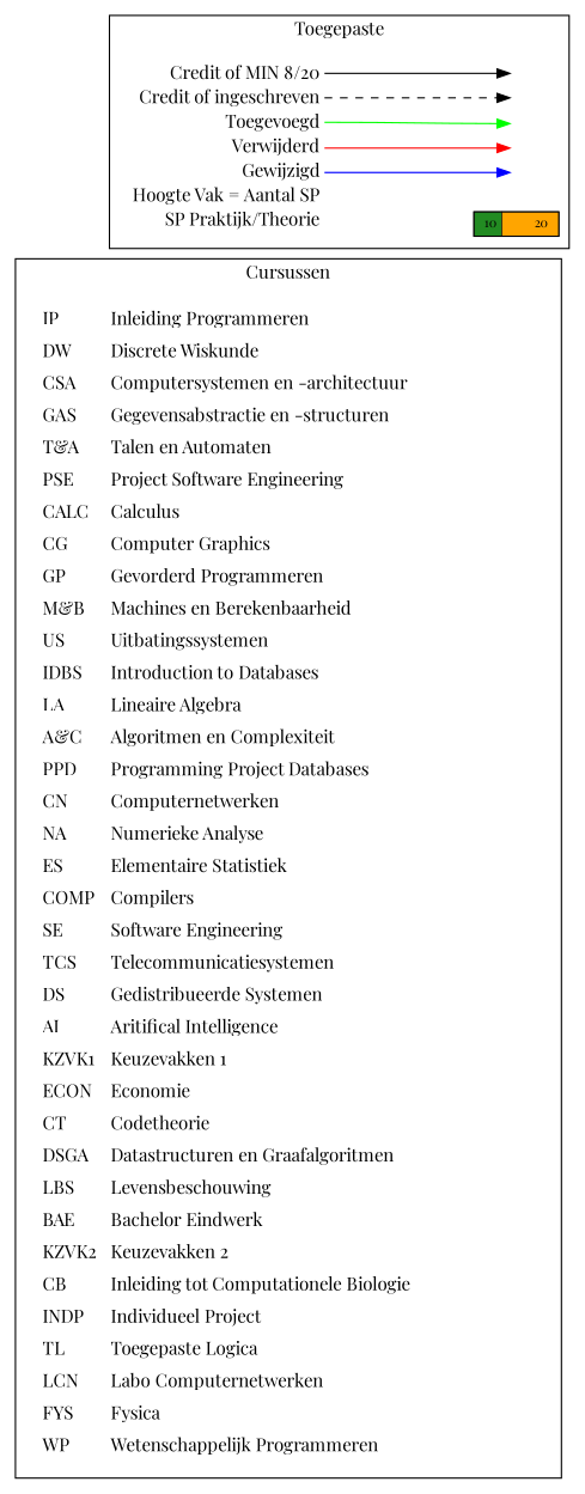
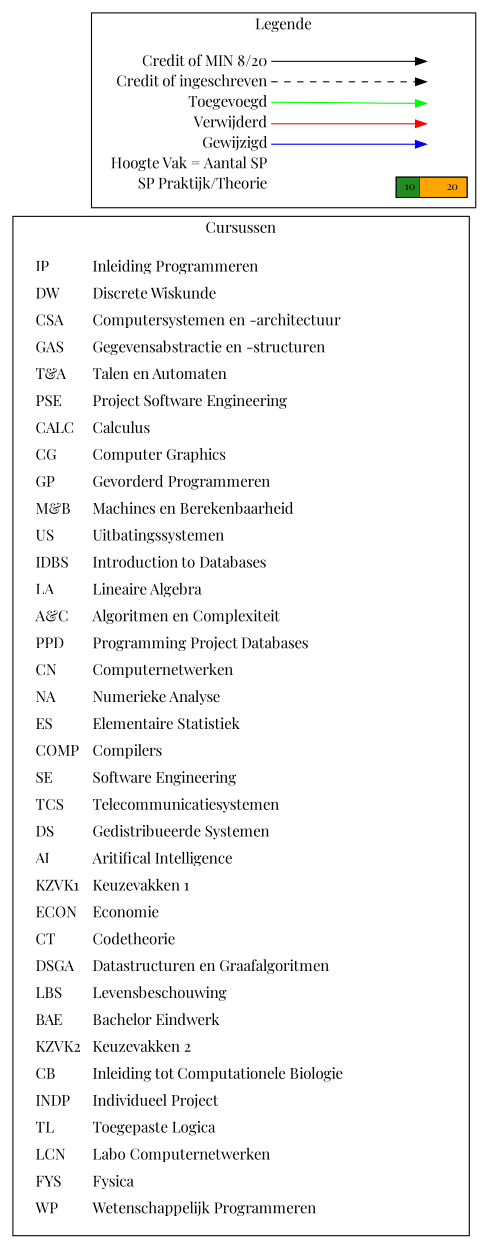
  digraph {
    rankdir=LR
    fontname="Playfair Display"
    node [shape=plaintext fontname="Playfair Display"]
    edge [headport="i1:w" tailport="i1:e" fontname="Playfair Display"]
    n1 [label=<<table border="0" cellpadding="5" cellspacing="0" cellborder="0">       <tr><td align="left" port="i1">IP</td><td align="left">Inleiding Programmeren</td></tr>       <tr><td align="left" port="i1">DW</td><td align="left">Discrete Wiskunde</td></tr>       <tr><td align="left" port="i1">CSA</td><td align="left">Computersystemen en -architectuur</td></tr>       <tr><td align="left" port="i1">GAS</td><td align="left">Gegevensabstractie en -structuren</td></tr>       <tr><td align="left" port="i1">T&amp;A</td><td align="left">Talen en Automaten</td></tr>       <tr><td align="left" port="i1">PSE</td><td align="left">Project Software Engineering</td></tr>       <tr><td align="left" port="i1">CALC</td><td align="left">Calculus</td></tr>       <tr><td align="left" port="i1">CG</td><td align="left">Computer Graphics</td></tr>       <tr><td align="left" port="i1">GP</td><td align="left">Gevorderd Programmeren</td></tr>       <tr><td align="left" port="i1">M&amp;B</td><td align="left">Machines en Berekenbaarheid</td></tr>       <tr><td align="left" port="i1">US</td><td align="left">Uitbatingssystemen</td></tr>       <tr><td align="left" port="i1">IDBS</td><td align="left">Introduction to Databases</td></tr>       <tr><td align="left" port="i1">LA</td><td align="left">Lineaire Algebra</td></tr>       <tr><td align="left" port="i1">A&amp;C</td><td align="left">Algoritmen en Complexiteit</td></tr>       <tr><td align="left" port="i1">PPD</td><td align="left">Programming Project Databases</td></tr>       <tr><td align="left" port="i1">CN</td><td align="left">Computernetwerken</td></tr>       <tr><td align="left" port="i1">NA</td><td align="left">Numerieke Analyse</td></tr>       <tr><td align="left" port="i1">ES</td><td align="left">Elementaire Statistiek</td></tr>       <tr><td align="left" port="i1">COMP</td><td align="left">Compilers</td></tr>       <tr><td align="left" port="i1">SE</td><td align="left">Software Engineering</td></tr>       <tr><td align="left" port="i1">TCS</td><td align="left">Telecommunicatiesystemen</td></tr>       <tr><td align="left" port="i1">DS</td><td align="left">Gedistribueerde Systemen</td></tr>       <tr><td align="left" port="i1">AI</td><td align="left">Aritifical Intelligence</td></tr>       <tr><td align="left" port="i1">KZVK1</td><td align="left">Keuzevakken 1</td></tr>       <tr><td align="left" port="i1">ECON</td><td align="left">Economie</td></tr>       <tr><td align="left" port="i1">CT</td><td align="left">Codetheorie</td></tr>       <tr><td align="left" port="i1">DSGA</td><td align="left">Datastructuren en Graafalgoritmen</td></tr>       <tr><td align="left" port="i1">LBS</td><td align="left">Levensbeschouwing</td></tr>       <tr><td align="left" port="i1">BAE</td><td align="left">Bachelor Eindwerk</td></tr>       <tr><td align="left" port="i1">KZVK2</td><td align="left">Keuzevakken 2</td></tr>       <tr><td align="left" port="i1">CB</td><td align="left">Inleiding tot Computationele Biologie</td></tr>       <tr><td align="left" port="i1">INDP</td><td align="left">Individueel Project</td></tr>       <tr><td align="left" port="i1">TL</td><td align="left">Toegepaste Logica</td></tr>       <tr><td align="left" port="i1">LCN</td><td align="left">Labo Computernetwerken</td></tr>       <tr><td align="left" port="i1">FYS</td><td align="left">Fysica</td></tr>       <tr><td align="left" port="i1">WP</td><td align="left">Wetenschappelijk Programmeren</td></tr>       </table>>]
    n2 [label=<<table border="0" cellpadding="2" cellspacing="0" cellborder="0">       <tr><td port="i1">&nbsp;</td></tr>       <tr><td port="i2">&nbsp;</td></tr>       <tr><td port="i3">&nbsp;</td></tr>       <tr><td port="i4">&nbsp;</td></tr>       <tr><td port="i5">&nbsp;</td></tr>       </table>>]
    n3 [label=<<table border="0" cellpadding="2" cellspacing="0" cellborder="0">       <tr><td align="right" port="i1">Credit of MIN 8/20</td></tr>       <tr><td align="right" port="i2">Credit of ingeschreven</td></tr>       <tr><td align="right" port="i3">Toegevoegd</td></tr>       <tr><td align="right" port="i4">Verwijderd</td></tr>       <tr><td align="right" port="i5">Gewijzigd</td></tr>       <tr><td align="right" port="i6">Hoogte Vak = Aantal SP</td></tr>       <tr><td align="right" port="i7">SP Praktijk/Theorie</td></tr>       </table>>]
    n4 [label=<<table border="0" cellpadding="2" cellspacing="0" cellborder="0">       <tr><td port="i1">&nbsp;</td></tr>       <tr><td port="i2">&nbsp;</td></tr>       <tr><td port="i3">&nbsp;</td></tr>       <tr><td port="i4">&nbsp;</td></tr>       <tr><td port="i5">&nbsp;</td></tr>       </table>>]
    n5 [color="forestgreen;0.33:orange" fontsize=10 height=0.10 label="10             20" shape=rect style=striped]
    subgraph cluster_1 {
      label=Cursussen
      n1
      n2
    }
    subgraph cluster_2 {
-     label=Toegepaste
+     label=Legende
      n3
      n4
      n5
    }
    n1 -> n2 [style=invis]
    n3 -> n4
    n3 -> n4 [headport="i2:w" style=dashed tailport="i2:e"]
    n3 -> n4 [color=green headport="i3:w" tailport="i3:e"]
    n3 -> n4 [color=red headport="i4:w" tailport="i4:e"]
    n3 -> n4 [color=blue headport="i5:w" tailport="i5:e"]
    n3 -> n5 [style=invis tailport=i7 headport=""]
  }
